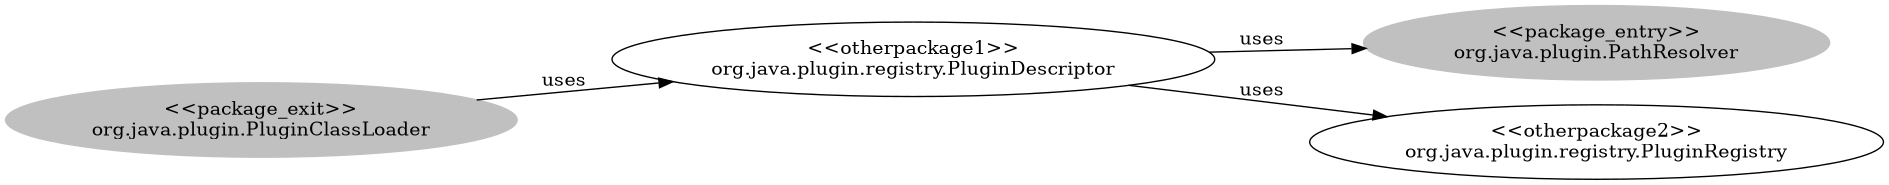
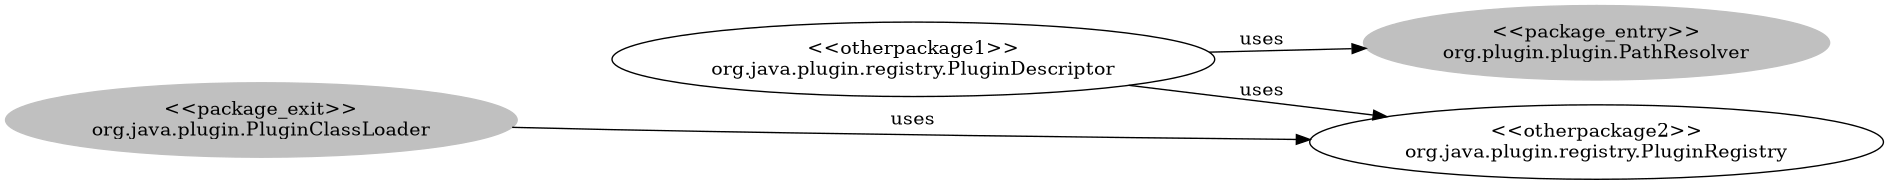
  digraph {
    rankdir=LR
    n1 [color=grey label="<<package_exit>>\norg.java.plugin.PluginClassLoader" style=filled]
    n2 [label="<<otherpackage1>>\norg.java.plugin.registry.PluginDescriptor"]
-   n3 [color=grey label="<<package_entry>>\norg.java.plugin.PathResolver" style=filled]
+   n3 [color=grey label="<<package_entry>>\norg.plugin.plugin.PathResolver" style=filled]
    n4 [label="<<otherpackage2>>\norg.java.plugin.registry.PluginRegistry"]
-   n1 -> n2 [label=uses]
+   n1 -> n4 [label=uses]
    n2 -> n3 [label=uses]
    n2 -> n4 [label=uses]
  }
